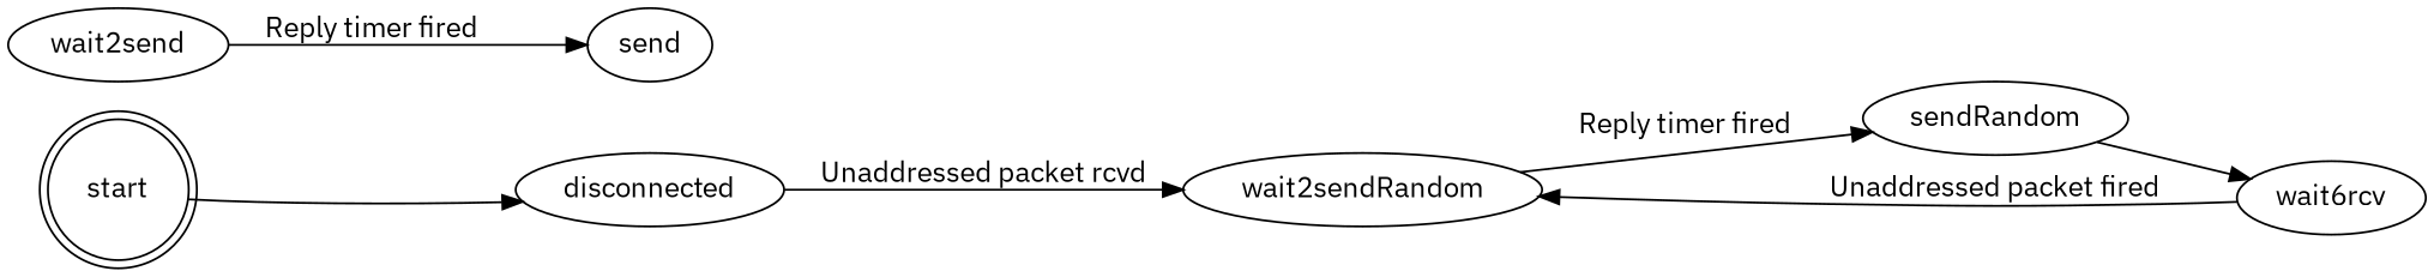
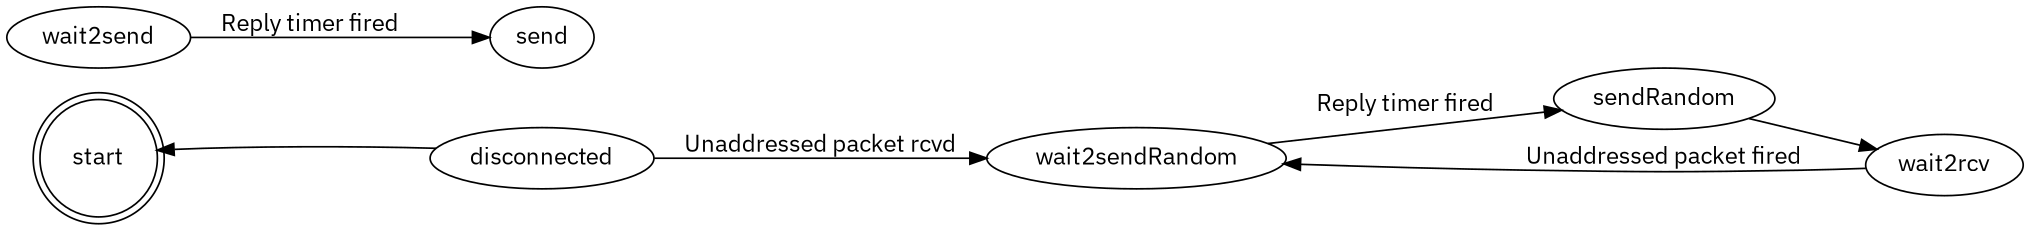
  digraph {
    fontname="IBM Plex Sans"
    rankdir=LR
    node [fontname="IBM Plex Sans"]
    edge [fontname="IBM Plex Sans"]
    start [shape=doublecircle]
    disconnected
    wait2sendRandom
    sendRandom
    wait2send
    send
-   wait2rcv [label=wait6rcv]
-   start -> disconnected
+   wait2rcv
+   disconnected -> start
    disconnected -> wait2sendRandom [label="Unaddressed packet rcvd"]
    wait2sendRandom -> sendRandom [label="Reply timer fired"]
    sendRandom -> wait2rcv
    wait2send -> send [label="Reply timer fired"]
    wait2rcv -> wait2sendRandom [label="Unaddressed packet fired"]
  }
